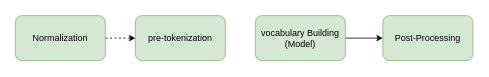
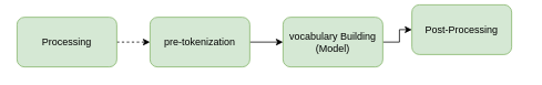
  <mxCell id="0" />
  <mxCell id="1" parent="0" />
  <mxCell id="2" style="edgeStyle=orthogonalEdgeStyle;rounded=0;orthogonalLoop=1;jettySize=auto;html=1;exitX=1;exitY=0.5;exitDx=0;exitDy=0;dashed=1;" edge="1" parent="1" source="3" target="5"><mxGeometry relative="1" as="geometry"><mxPoint x="210" y="50" as="targetPoint" /></mxGeometry></mxCell>
- <mxCell id="3" value="Normalization" style="rounded=1;whiteSpace=wrap;html=1;fillColor=#d5e8d4;strokeColor=#82b366;" vertex="1" parent="1"><mxGeometry x="20" y="20" width="120" height="60" as="geometry" /></mxCell>
+ <mxCell id="3" value="Processing" style="rounded=1;whiteSpace=wrap;html=1;fillColor=#d5e8d4;strokeColor=#82b366;" vertex="1" parent="1"><mxGeometry x="20" y="20" width="120" height="60" as="geometry" /></mxCell>
+ <mxCell id="4" style="edgeStyle=orthogonalEdgeStyle;rounded=0;orthogonalLoop=1;jettySize=auto;html=1;exitX=1;exitY=0.5;exitDx=0;exitDy=0;" edge="1" parent="1" source="5" target="7"><mxGeometry relative="1" as="geometry" /></mxCell>
  <mxCell id="5" value="pre-tokenization" style="rounded=1;whiteSpace=wrap;html=1;fillColor=#d5e8d4;strokeColor=#82b366;" vertex="1" parent="1"><mxGeometry x="180" y="20" width="120" height="60" as="geometry" /></mxCell>
  <mxCell id="6" style="edgeStyle=orthogonalEdgeStyle;rounded=0;orthogonalLoop=1;jettySize=auto;html=1;exitX=1;exitY=0.5;exitDx=0;exitDy=0;" edge="1" parent="1" source="7" target="8"><mxGeometry relative="1" as="geometry"><mxPoint x="520" y="50" as="targetPoint" /></mxGeometry></mxCell>
  <mxCell id="7" value="&lt;div&gt;vocabulary Building&lt;/div&gt;&lt;div&gt;(Model)&lt;br&gt;&lt;/div&gt;" style="rounded=1;whiteSpace=wrap;html=1;fillColor=#d5e8d4;strokeColor=#82b366;" vertex="1" parent="1"><mxGeometry x="340" y="20" width="120" height="60" as="geometry" /></mxCell>
- <mxCell id="8" value="Post-Processing" style="rounded=1;whiteSpace=wrap;html=1;fillColor=#d5e8d4;strokeColor=#82b366;" vertex="1" parent="1"><mxGeometry x="510" y="20" width="120" height="60" as="geometry" /></mxCell>
+ <mxCell id="8" value="Post-Processing" style="rounded=1;whiteSpace=wrap;html=1;fillColor=#d5e8d4;strokeColor=#82b366;" vertex="1" parent="1"><mxGeometry x="495" y="5" width="120" height="60" as="geometry" /></mxCell>
